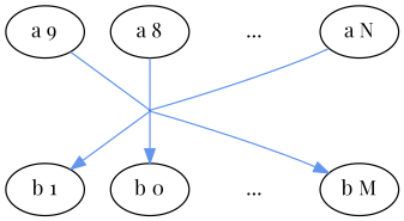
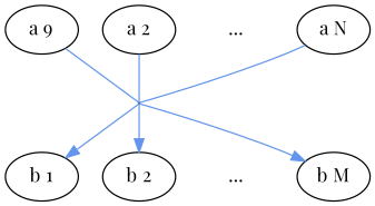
  digraph {
    fontname="Playfair Display"
    node [fontname="Playfair Display"]
    edge [fontname="Playfair Display"]
    n1 [label="a 9"]
-   n2 [label="a 8"]
+   n2 [label="a 2"]
    n3 [label="..." shape=none]
    n4 [label="a N"]
    n5 [label="b 1"]
-   n6 [label="b 0"]
+   n6 [label="b 2"]
    n7 [label="..." shape=none]
    n8 [label="b M"]
    dummy [height=0.01 shape=point width=0.01]
    subgraph sub_1 {
      rank=same
      n1
      n2
    }
    subgraph sub_2 {
      rank=same
      n2
      n3
    }
    subgraph sub_3 {
      rank=same
      n3
      n4
    }
    subgraph sub_4 {
      rank=same
      n5
      n6
    }
    subgraph sub_5 {
      rank=same
      n6
      n7
    }
    subgraph sub_6 {
      rank=same
      n7
      n8
    }
    n1 -> n2 [style=invis]
    n1 -> dummy [color=cornflowerblue dir=none]
    n2 -> n3 [style=invis]
    n2 -> dummy [color=cornflowerblue dir=none]
    n3 -> n4 [style=invis]
    n4 -> dummy [color=cornflowerblue dir=none]
    n5 -> n6 [style=invis]
    n6 -> n7 [style=invis]
    n7 -> n8 [style=invis]
    dummy -> n5 [color=cornflowerblue]
    dummy -> n6 [color=cornflowerblue]
    dummy -> n8 [color=cornflowerblue]
  }
